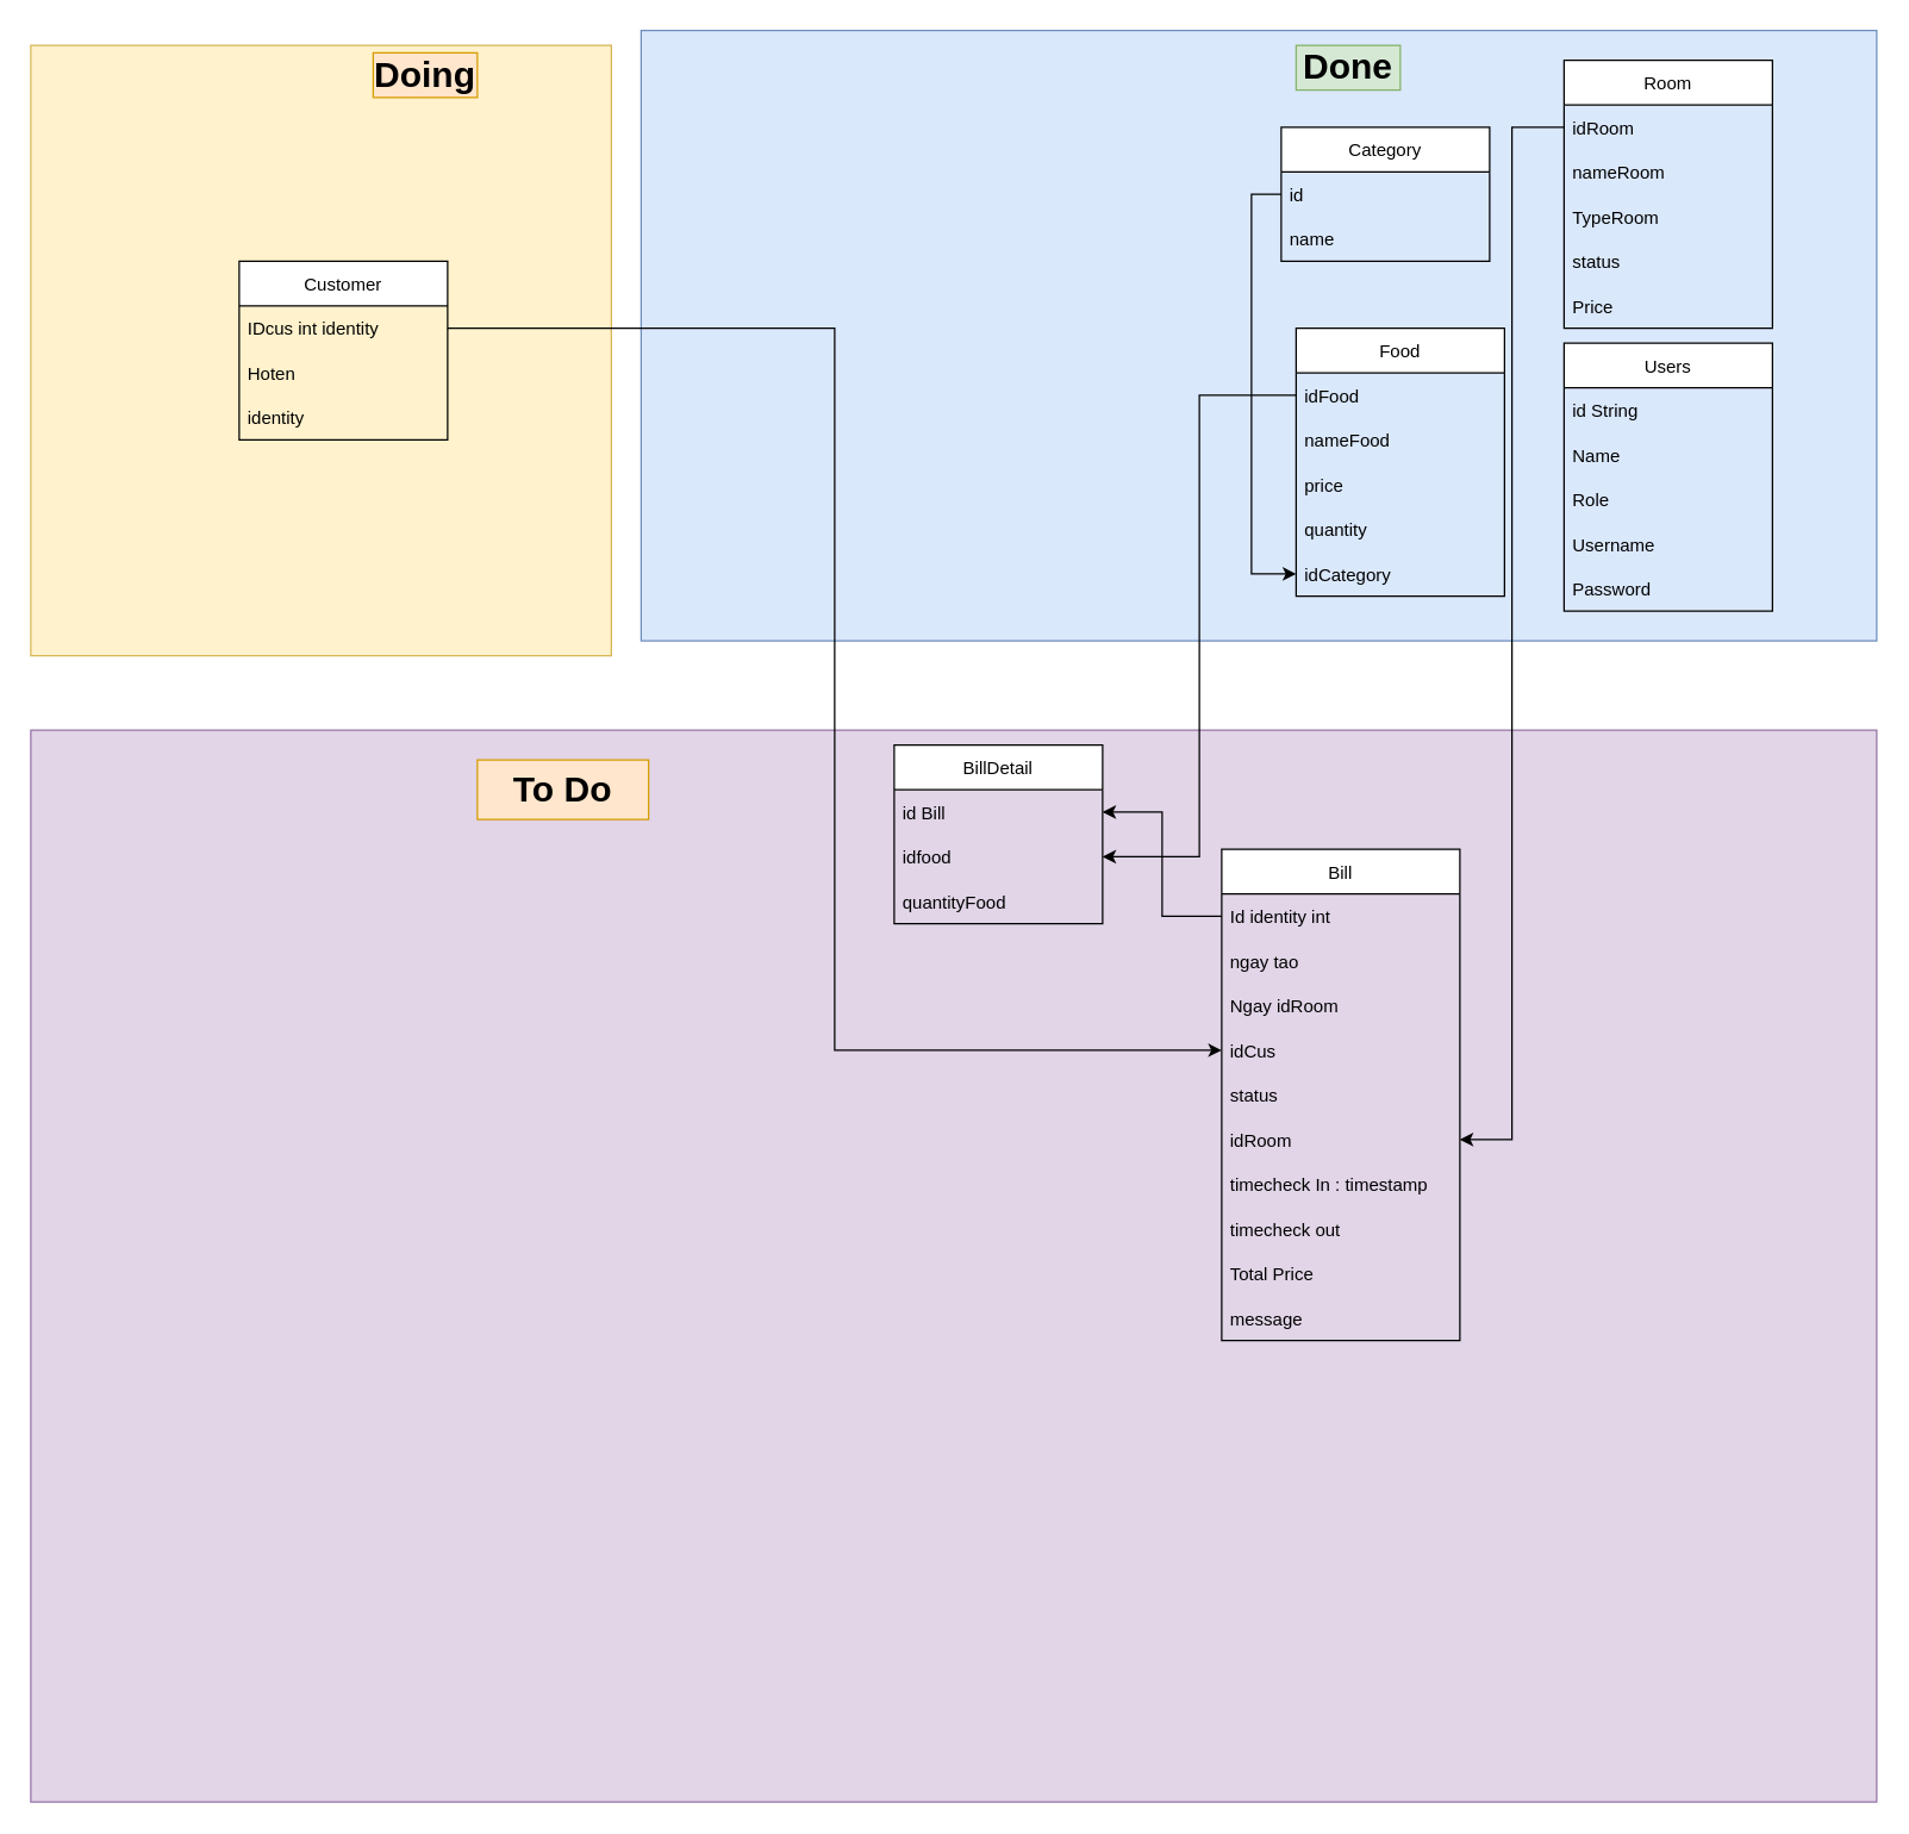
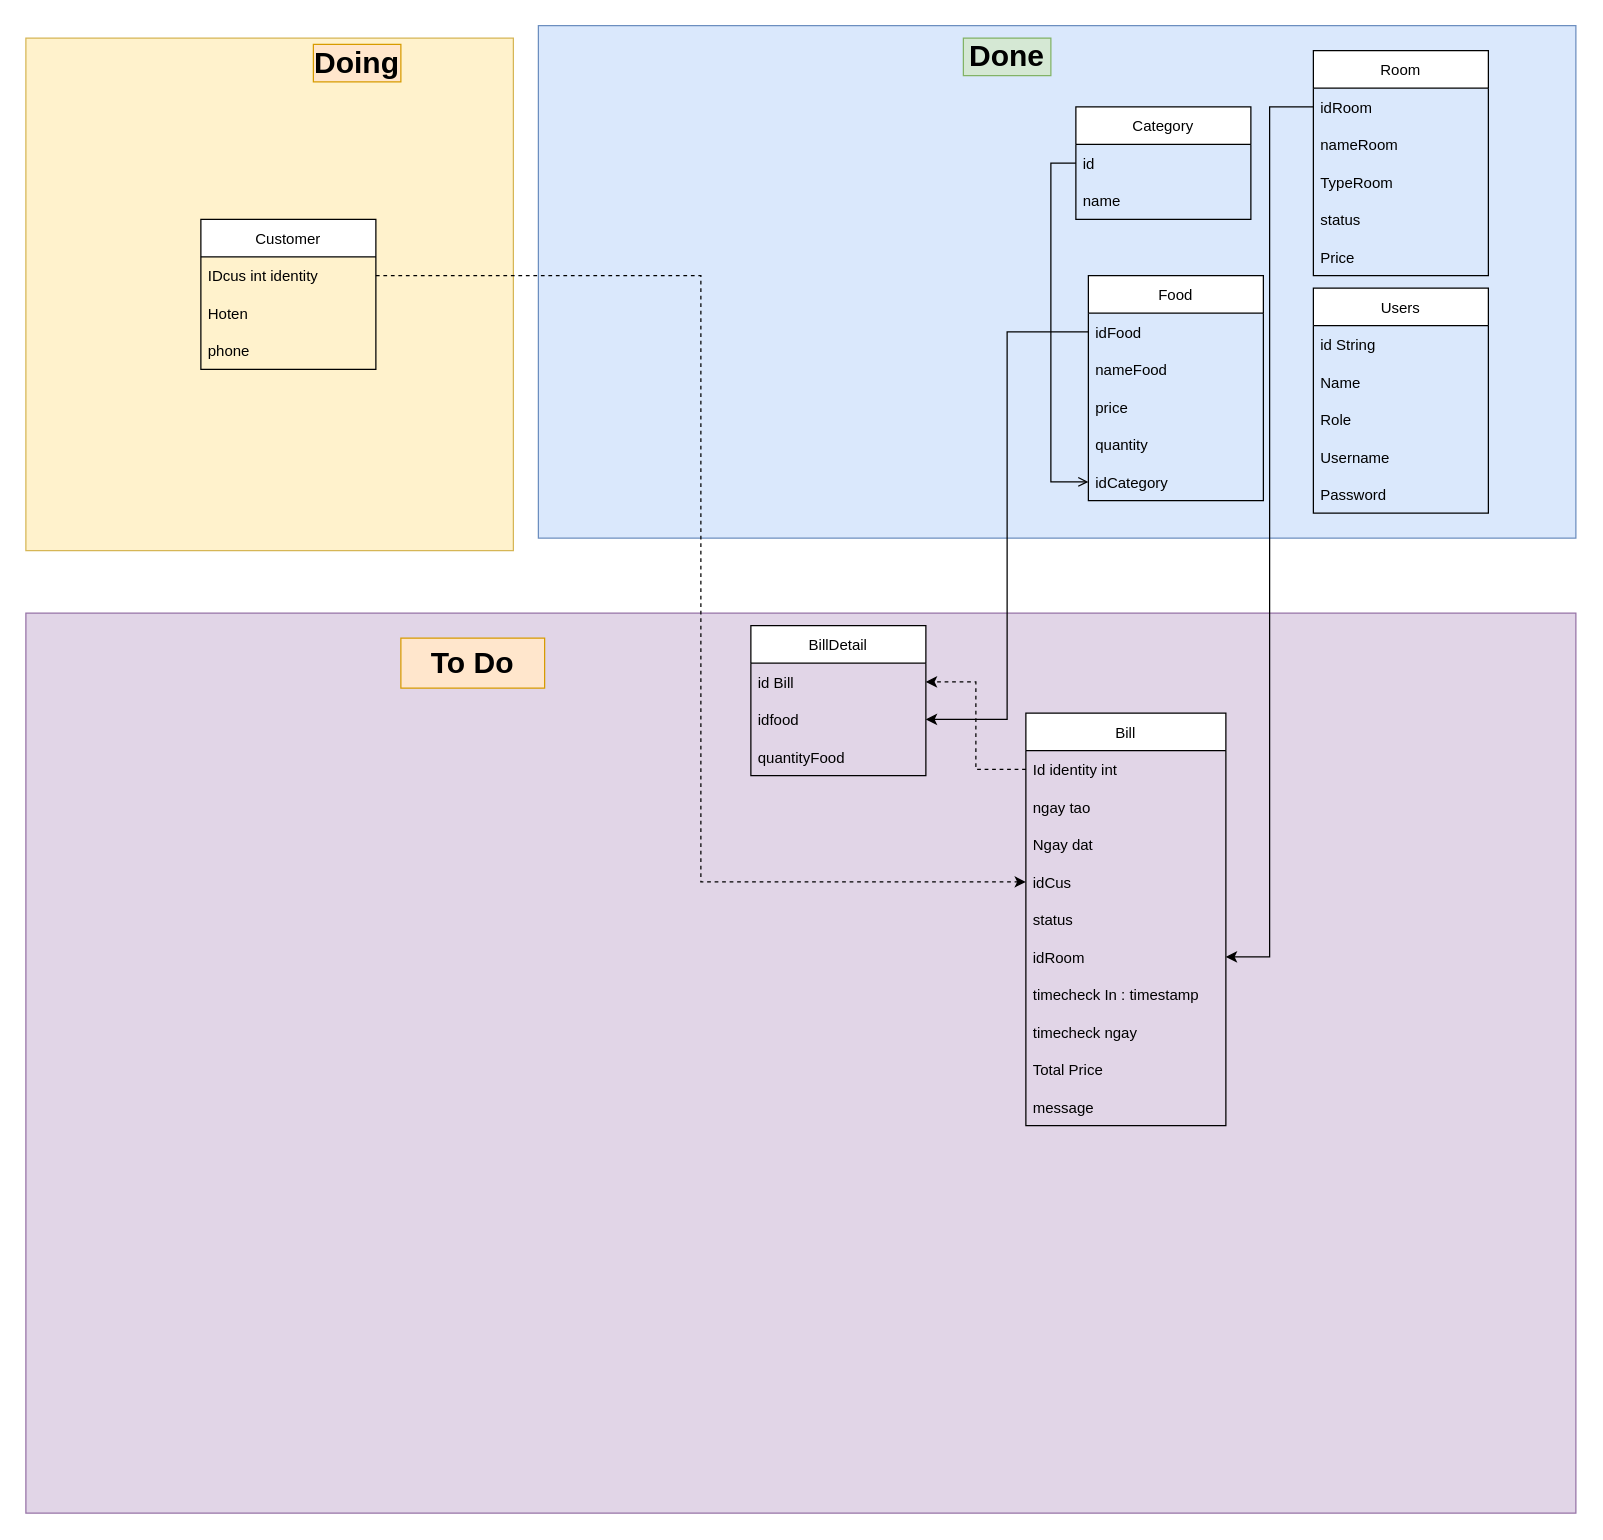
  <mxCell id="0" />
  <mxCell id="1" parent="0" />
  <mxCell id="2" value="" style="rounded=0;whiteSpace=wrap;html=1;fontSize=24;fillColor=#e1d5e7;strokeColor=#9673a6;" vertex="1" parent="1"><mxGeometry x="20" y="490" width="1240" height="720" as="geometry" /></mxCell>
  <mxCell id="3" value="" style="rounded=0;whiteSpace=wrap;html=1;fillColor=#fff2cc;strokeColor=#d6b656;" vertex="1" parent="1"><mxGeometry x="20" y="30" width="390" height="410" as="geometry" /></mxCell>
  <mxCell id="4" value="" style="rounded=0;whiteSpace=wrap;html=1;fillColor=#dae8fc;strokeColor=#6c8ebf;" vertex="1" parent="1"><mxGeometry x="430" y="20" width="830" height="410" as="geometry" /></mxCell>
  <mxCell id="5" value="Customer" style="swimlane;fontStyle=0;childLayout=stackLayout;horizontal=1;startSize=30;horizontalStack=0;resizeParent=1;resizeParentMax=0;resizeLast=0;collapsible=1;marginBottom=0;" parent="1" vertex="1"><mxGeometry x="160" y="175" width="140" height="120" as="geometry" /></mxCell>
  <mxCell id="6" value="IDcus int identity" style="text;strokeColor=none;fillColor=none;align=left;verticalAlign=middle;spacingLeft=4;spacingRight=4;overflow=hidden;points=[[0,0.5],[1,0.5]];portConstraint=eastwest;rotatable=0;" parent="5" vertex="1"><mxGeometry y="30" width="140" height="30" as="geometry" /></mxCell>
  <mxCell id="7" value="Hoten" style="text;strokeColor=none;fillColor=none;align=left;verticalAlign=middle;spacingLeft=4;spacingRight=4;overflow=hidden;points=[[0,0.5],[1,0.5]];portConstraint=eastwest;rotatable=0;" parent="5" vertex="1"><mxGeometry y="60" width="140" height="30" as="geometry" /></mxCell>
- <mxCell id="8" value="identity" style="text;strokeColor=none;fillColor=none;align=left;verticalAlign=middle;spacingLeft=4;spacingRight=4;overflow=hidden;points=[[0,0.5],[1,0.5]];portConstraint=eastwest;rotatable=0;" parent="5" vertex="1"><mxGeometry y="90" width="140" height="30" as="geometry" /></mxCell>
+ <mxCell id="8" value="phone" style="text;strokeColor=none;fillColor=none;align=left;verticalAlign=middle;spacingLeft=4;spacingRight=4;overflow=hidden;points=[[0,0.5],[1,0.5]];portConstraint=eastwest;rotatable=0;" parent="5" vertex="1"><mxGeometry y="90" width="140" height="30" as="geometry" /></mxCell>
  <mxCell id="9" value="Users" style="swimlane;fontStyle=0;childLayout=stackLayout;horizontal=1;startSize=30;horizontalStack=0;resizeParent=1;resizeParentMax=0;resizeLast=0;collapsible=1;marginBottom=0;" parent="1" vertex="1"><mxGeometry x="1050" y="230" width="140" height="180" as="geometry" /></mxCell>
  <mxCell id="10" value="id String" style="text;strokeColor=none;fillColor=none;align=left;verticalAlign=middle;spacingLeft=4;spacingRight=4;overflow=hidden;points=[[0,0.5],[1,0.5]];portConstraint=eastwest;rotatable=0;" parent="9" vertex="1"><mxGeometry y="30" width="140" height="30" as="geometry" /></mxCell>
  <mxCell id="11" value="Name" style="text;strokeColor=none;fillColor=none;align=left;verticalAlign=middle;spacingLeft=4;spacingRight=4;overflow=hidden;points=[[0,0.5],[1,0.5]];portConstraint=eastwest;rotatable=0;" parent="9" vertex="1"><mxGeometry y="60" width="140" height="30" as="geometry" /></mxCell>
  <mxCell id="12" value="Role" style="text;strokeColor=none;fillColor=none;align=left;verticalAlign=middle;spacingLeft=4;spacingRight=4;overflow=hidden;points=[[0,0.5],[1,0.5]];portConstraint=eastwest;rotatable=0;" parent="9" vertex="1"><mxGeometry y="90" width="140" height="30" as="geometry" /></mxCell>
  <mxCell id="13" value="Username" style="text;strokeColor=none;fillColor=none;align=left;verticalAlign=middle;spacingLeft=4;spacingRight=4;overflow=hidden;points=[[0,0.5],[1,0.5]];portConstraint=eastwest;rotatable=0;" parent="9" vertex="1"><mxGeometry y="120" width="140" height="30" as="geometry" /></mxCell>
  <mxCell id="14" value="Password" style="text;strokeColor=none;fillColor=none;align=left;verticalAlign=middle;spacingLeft=4;spacingRight=4;overflow=hidden;points=[[0,0.5],[1,0.5]];portConstraint=eastwest;rotatable=0;" parent="9" vertex="1"><mxGeometry y="150" width="140" height="30" as="geometry" /></mxCell>
  <mxCell id="15" value="Room" style="swimlane;fontStyle=0;childLayout=stackLayout;horizontal=1;startSize=30;horizontalStack=0;resizeParent=1;resizeParentMax=0;resizeLast=0;collapsible=1;marginBottom=0;" parent="1" vertex="1"><mxGeometry x="1050" y="40" width="140" height="180" as="geometry" /></mxCell>
  <mxCell id="16" value="idRoom" style="text;strokeColor=none;fillColor=none;align=left;verticalAlign=middle;spacingLeft=4;spacingRight=4;overflow=hidden;points=[[0,0.5],[1,0.5]];portConstraint=eastwest;rotatable=0;" parent="15" vertex="1"><mxGeometry y="30" width="140" height="30" as="geometry" /></mxCell>
  <mxCell id="17" value="nameRoom" style="text;strokeColor=none;fillColor=none;align=left;verticalAlign=middle;spacingLeft=4;spacingRight=4;overflow=hidden;points=[[0,0.5],[1,0.5]];portConstraint=eastwest;rotatable=0;" parent="15" vertex="1"><mxGeometry y="60" width="140" height="30" as="geometry" /></mxCell>
  <mxCell id="18" value="TypeRoom" style="text;strokeColor=none;fillColor=none;align=left;verticalAlign=middle;spacingLeft=4;spacingRight=4;overflow=hidden;points=[[0,0.5],[1,0.5]];portConstraint=eastwest;rotatable=0;" parent="15" vertex="1"><mxGeometry y="90" width="140" height="30" as="geometry" /></mxCell>
  <mxCell id="19" value="status" style="text;strokeColor=none;fillColor=none;align=left;verticalAlign=middle;spacingLeft=4;spacingRight=4;overflow=hidden;points=[[0,0.5],[1,0.5]];portConstraint=eastwest;rotatable=0;" parent="15" vertex="1"><mxGeometry y="120" width="140" height="30" as="geometry" /></mxCell>
  <mxCell id="20" value="Price" style="text;strokeColor=none;fillColor=none;align=left;verticalAlign=middle;spacingLeft=4;spacingRight=4;overflow=hidden;points=[[0,0.5],[1,0.5]];portConstraint=eastwest;rotatable=0;" parent="15" vertex="1"><mxGeometry y="150" width="140" height="30" as="geometry" /></mxCell>
  <mxCell id="21" value="Food" style="swimlane;fontStyle=0;childLayout=stackLayout;horizontal=1;startSize=30;horizontalStack=0;resizeParent=1;resizeParentMax=0;resizeLast=0;collapsible=1;marginBottom=0;" parent="1" vertex="1"><mxGeometry x="870" y="220" width="140" height="180" as="geometry" /></mxCell>
  <mxCell id="22" value="idFood" style="text;strokeColor=none;fillColor=none;align=left;verticalAlign=middle;spacingLeft=4;spacingRight=4;overflow=hidden;points=[[0,0.5],[1,0.5]];portConstraint=eastwest;rotatable=0;" parent="21" vertex="1"><mxGeometry y="30" width="140" height="30" as="geometry" /></mxCell>
  <mxCell id="23" value="nameFood" style="text;strokeColor=none;fillColor=none;align=left;verticalAlign=middle;spacingLeft=4;spacingRight=4;overflow=hidden;points=[[0,0.5],[1,0.5]];portConstraint=eastwest;rotatable=0;" parent="21" vertex="1"><mxGeometry y="60" width="140" height="30" as="geometry" /></mxCell>
  <mxCell id="24" value="price" style="text;strokeColor=none;fillColor=none;align=left;verticalAlign=middle;spacingLeft=4;spacingRight=4;overflow=hidden;points=[[0,0.5],[1,0.5]];portConstraint=eastwest;rotatable=0;" parent="21" vertex="1"><mxGeometry y="90" width="140" height="30" as="geometry" /></mxCell>
  <mxCell id="25" value="quantity" style="text;strokeColor=none;fillColor=none;align=left;verticalAlign=middle;spacingLeft=4;spacingRight=4;overflow=hidden;points=[[0,0.5],[1,0.5]];portConstraint=eastwest;rotatable=0;" parent="21" vertex="1"><mxGeometry y="120" width="140" height="30" as="geometry" /></mxCell>
  <mxCell id="26" value="idCategory" style="text;strokeColor=none;fillColor=none;align=left;verticalAlign=middle;spacingLeft=4;spacingRight=4;overflow=hidden;points=[[0,0.5],[1,0.5]];portConstraint=eastwest;rotatable=0;" parent="21" vertex="1"><mxGeometry y="150" width="140" height="30" as="geometry" /></mxCell>
  <mxCell id="27" value="Bill" style="swimlane;fontStyle=0;childLayout=stackLayout;horizontal=1;startSize=30;horizontalStack=0;resizeParent=1;resizeParentMax=0;resizeLast=0;collapsible=1;marginBottom=0;" parent="1" vertex="1"><mxGeometry x="820" y="570" width="160" height="330" as="geometry" /></mxCell>
  <mxCell id="28" value="Id identity int" style="text;strokeColor=none;fillColor=none;align=left;verticalAlign=middle;spacingLeft=4;spacingRight=4;overflow=hidden;points=[[0,0.5],[1,0.5]];portConstraint=eastwest;rotatable=0;" parent="27" vertex="1"><mxGeometry y="30" width="160" height="30" as="geometry" /></mxCell>
  <mxCell id="29" value="ngay tao" style="text;strokeColor=none;fillColor=none;align=left;verticalAlign=middle;spacingLeft=4;spacingRight=4;overflow=hidden;points=[[0,0.5],[1,0.5]];portConstraint=eastwest;rotatable=0;" parent="27" vertex="1"><mxGeometry y="60" width="160" height="30" as="geometry" /></mxCell>
- <mxCell id="30" value="Ngay idRoom" style="text;strokeColor=none;fillColor=none;align=left;verticalAlign=middle;spacingLeft=4;spacingRight=4;overflow=hidden;points=[[0,0.5],[1,0.5]];portConstraint=eastwest;rotatable=0;" parent="27" vertex="1"><mxGeometry y="90" width="160" height="30" as="geometry" /></mxCell>
+ <mxCell id="30" value="Ngay dat" style="text;strokeColor=none;fillColor=none;align=left;verticalAlign=middle;spacingLeft=4;spacingRight=4;overflow=hidden;points=[[0,0.5],[1,0.5]];portConstraint=eastwest;rotatable=0;" parent="27" vertex="1"><mxGeometry y="90" width="160" height="30" as="geometry" /></mxCell>
  <mxCell id="31" value="idCus" style="text;strokeColor=none;fillColor=none;align=left;verticalAlign=middle;spacingLeft=4;spacingRight=4;overflow=hidden;points=[[0,0.5],[1,0.5]];portConstraint=eastwest;rotatable=0;" parent="27" vertex="1"><mxGeometry y="120" width="160" height="30" as="geometry" /></mxCell>
  <mxCell id="32" value="status" style="text;strokeColor=none;fillColor=none;align=left;verticalAlign=middle;spacingLeft=4;spacingRight=4;overflow=hidden;points=[[0,0.5],[1,0.5]];portConstraint=eastwest;rotatable=0;" parent="27" vertex="1"><mxGeometry y="150" width="160" height="30" as="geometry" /></mxCell>
  <mxCell id="33" value="idRoom" style="text;strokeColor=none;fillColor=none;align=left;verticalAlign=middle;spacingLeft=4;spacingRight=4;overflow=hidden;points=[[0,0.5],[1,0.5]];portConstraint=eastwest;rotatable=0;" parent="27" vertex="1"><mxGeometry y="180" width="160" height="30" as="geometry" /></mxCell>
  <mxCell id="34" value="timecheck In : timestamp" style="text;strokeColor=none;fillColor=none;align=left;verticalAlign=middle;spacingLeft=4;spacingRight=4;overflow=hidden;points=[[0,0.5],[1,0.5]];portConstraint=eastwest;rotatable=0;" parent="27" vertex="1"><mxGeometry y="210" width="160" height="30" as="geometry" /></mxCell>
- <mxCell id="35" value="timecheck out" style="text;strokeColor=none;fillColor=none;align=left;verticalAlign=middle;spacingLeft=4;spacingRight=4;overflow=hidden;points=[[0,0.5],[1,0.5]];portConstraint=eastwest;rotatable=0;" parent="27" vertex="1"><mxGeometry y="240" width="160" height="30" as="geometry" /></mxCell>
+ <mxCell id="35" value="timecheck ngay" style="text;strokeColor=none;fillColor=none;align=left;verticalAlign=middle;spacingLeft=4;spacingRight=4;overflow=hidden;points=[[0,0.5],[1,0.5]];portConstraint=eastwest;rotatable=0;" parent="27" vertex="1"><mxGeometry y="240" width="160" height="30" as="geometry" /></mxCell>
  <mxCell id="36" value="Total Price" style="text;strokeColor=none;fillColor=none;align=left;verticalAlign=middle;spacingLeft=4;spacingRight=4;overflow=hidden;points=[[0,0.5],[1,0.5]];portConstraint=eastwest;rotatable=0;" parent="27" vertex="1"><mxGeometry y="270" width="160" height="30" as="geometry" /></mxCell>
  <mxCell id="37" value="message" style="text;strokeColor=none;fillColor=none;align=left;verticalAlign=middle;spacingLeft=4;spacingRight=4;overflow=hidden;points=[[0,0.5],[1,0.5]];portConstraint=eastwest;rotatable=0;" vertex="1" parent="27"><mxGeometry y="300" width="160" height="30" as="geometry" /></mxCell>
- <mxCell id="38" style="edgeStyle=orthogonalEdgeStyle;rounded=0;orthogonalLoop=1;jettySize=auto;html=1;entryX=0;entryY=0.5;entryDx=0;entryDy=0;" parent="1" source="6" target="31" edge="1"><mxGeometry relative="1" as="geometry" /></mxCell>
+ <mxCell id="38" style="edgeStyle=orthogonalEdgeStyle;rounded=0;orthogonalLoop=1;jettySize=auto;html=1;entryX=0;entryY=0.5;entryDx=0;entryDy=0;dashed=1;" parent="1" source="6" target="31" edge="1"><mxGeometry relative="1" as="geometry" /></mxCell>
  <mxCell id="39" value="BillDetail" style="swimlane;fontStyle=0;childLayout=stackLayout;horizontal=1;startSize=30;horizontalStack=0;resizeParent=1;resizeParentMax=0;resizeLast=0;collapsible=1;marginBottom=0;" parent="1" vertex="1"><mxGeometry x="600" y="500" width="140" height="120" as="geometry" /></mxCell>
  <mxCell id="40" value="id Bill" style="text;strokeColor=none;fillColor=none;align=left;verticalAlign=middle;spacingLeft=4;spacingRight=4;overflow=hidden;points=[[0,0.5],[1,0.5]];portConstraint=eastwest;rotatable=0;" parent="39" vertex="1"><mxGeometry y="30" width="140" height="30" as="geometry" /></mxCell>
  <mxCell id="41" value="idfood" style="text;strokeColor=none;fillColor=none;align=left;verticalAlign=middle;spacingLeft=4;spacingRight=4;overflow=hidden;points=[[0,0.5],[1,0.5]];portConstraint=eastwest;rotatable=0;" parent="39" vertex="1"><mxGeometry y="60" width="140" height="30" as="geometry" /></mxCell>
  <mxCell id="42" value="quantityFood" style="text;strokeColor=none;fillColor=none;align=left;verticalAlign=middle;spacingLeft=4;spacingRight=4;overflow=hidden;points=[[0,0.5],[1,0.5]];portConstraint=eastwest;rotatable=0;" parent="39" vertex="1"><mxGeometry y="90" width="140" height="30" as="geometry" /></mxCell>
  <mxCell id="43" style="edgeStyle=orthogonalEdgeStyle;rounded=0;orthogonalLoop=1;jettySize=auto;html=1;" parent="1" source="22" target="41" edge="1"><mxGeometry relative="1" as="geometry" /></mxCell>
- <mxCell id="44" style="edgeStyle=orthogonalEdgeStyle;rounded=0;orthogonalLoop=1;jettySize=auto;html=1;entryX=1;entryY=0.5;entryDx=0;entryDy=0;" parent="1" source="28" target="40" edge="1"><mxGeometry relative="1" as="geometry" /></mxCell>
+ <mxCell id="44" style="edgeStyle=orthogonalEdgeStyle;rounded=0;orthogonalLoop=1;jettySize=auto;html=1;entryX=1;entryY=0.5;entryDx=0;entryDy=0;dashed=1;" parent="1" source="28" target="40" edge="1"><mxGeometry relative="1" as="geometry" /></mxCell>
  <mxCell id="45" value="Category" style="swimlane;fontStyle=0;childLayout=stackLayout;horizontal=1;startSize=30;horizontalStack=0;resizeParent=1;resizeParentMax=0;resizeLast=0;collapsible=1;marginBottom=0;" parent="1" vertex="1"><mxGeometry x="860" y="85" width="140" height="90" as="geometry" /></mxCell>
  <mxCell id="46" value="id" style="text;strokeColor=none;fillColor=none;align=left;verticalAlign=middle;spacingLeft=4;spacingRight=4;overflow=hidden;points=[[0,0.5],[1,0.5]];portConstraint=eastwest;rotatable=0;" parent="45" vertex="1"><mxGeometry y="30" width="140" height="30" as="geometry" /></mxCell>
  <mxCell id="47" value="name" style="text;strokeColor=none;fillColor=none;align=left;verticalAlign=middle;spacingLeft=4;spacingRight=4;overflow=hidden;points=[[0,0.5],[1,0.5]];portConstraint=eastwest;rotatable=0;" parent="45" vertex="1"><mxGeometry y="60" width="140" height="30" as="geometry" /></mxCell>
- <mxCell id="48" style="edgeStyle=orthogonalEdgeStyle;rounded=0;orthogonalLoop=1;jettySize=auto;html=1;entryX=0;entryY=0.5;entryDx=0;entryDy=0;exitX=0;exitY=0.5;exitDx=0;exitDy=0;" parent="1" source="46" target="26" edge="1"><mxGeometry relative="1" as="geometry" /></mxCell>
+ <mxCell id="48" style="edgeStyle=orthogonalEdgeStyle;rounded=0;orthogonalLoop=1;jettySize=auto;html=1;entryX=0;entryY=0.5;entryDx=0;entryDy=0;exitX=0;exitY=0.5;exitDx=0;exitDy=0;endArrow=open;" parent="1" source="46" target="26" edge="1"><mxGeometry relative="1" as="geometry" /></mxCell>
  <mxCell id="49" style="edgeStyle=orthogonalEdgeStyle;rounded=0;orthogonalLoop=1;jettySize=auto;html=1;entryX=1;entryY=0.5;entryDx=0;entryDy=0;" parent="1" source="16" target="33" edge="1"><mxGeometry relative="1" as="geometry" /></mxCell>
- <mxCell id="50" value="&lt;font style=&quot;font-size: 24px&quot;&gt;&lt;b&gt;Done&lt;/b&gt;&lt;/font&gt;" style="text;html=1;strokeColor=#82b366;fillColor=#d5e8d4;align=center;verticalAlign=middle;whiteSpace=wrap;rounded=0;" vertex="1" parent="1"><mxGeometry x="870" y="30" width="70" height="30" as="geometry" /></mxCell>
+ <mxCell id="50" value="&lt;font style=&quot;font-size: 24px&quot;&gt;&lt;b&gt;Done&lt;/b&gt;&lt;/font&gt;" style="text;html=1;strokeColor=#82b366;fillColor=#d5e8d4;align=center;verticalAlign=middle;whiteSpace=wrap;rounded=0;" vertex="1" parent="1"><mxGeometry x="770" y="30" width="70" height="30" as="geometry" /></mxCell>
  <mxCell id="51" value="&lt;span style=&quot;font-size: 24px&quot;&gt;&lt;b&gt;Doing&lt;/b&gt;&lt;/span&gt;" style="text;html=1;strokeColor=#d79b00;fillColor=#ffe6cc;align=center;verticalAlign=middle;whiteSpace=wrap;rounded=0;" vertex="1" parent="1"><mxGeometry x="250" y="35" width="70" height="30" as="geometry" /></mxCell>
  <mxCell id="52" value="&lt;span style=&quot;font-size: 24px&quot;&gt;&lt;b&gt;To Do&lt;/b&gt;&lt;/span&gt;" style="text;html=1;strokeColor=#d79b00;fillColor=#ffe6cc;align=center;verticalAlign=middle;whiteSpace=wrap;rounded=0;" vertex="1" parent="1"><mxGeometry x="320" y="510" width="115" height="40" as="geometry" /></mxCell>
